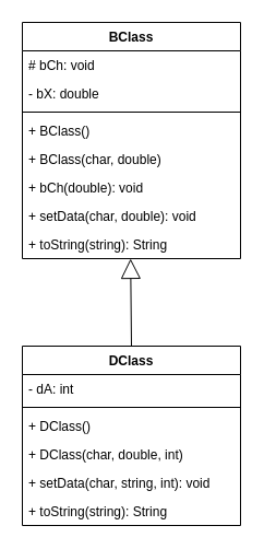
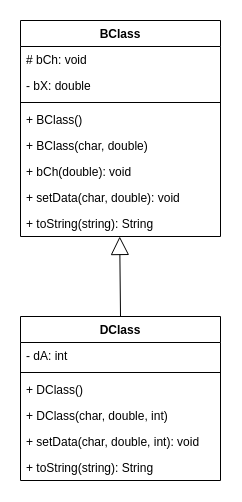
  <mxCell id="0" />
  <mxCell id="1" parent="0" />
  <mxCell id="2" value="BClass" style="swimlane;fontStyle=1;align=center;verticalAlign=top;childLayout=stackLayout;horizontal=1;startSize=26;horizontalStack=0;resizeParent=1;resizeParentMax=0;resizeLast=0;collapsible=1;marginBottom=0;" vertex="1" parent="1"><mxGeometry x="20" y="20" width="200" height="216" as="geometry" /></mxCell>
  <mxCell id="3" value="# bCh: void" style="text;strokeColor=none;fillColor=none;align=left;verticalAlign=top;spacingLeft=4;spacingRight=4;overflow=hidden;rotatable=0;points=[[0,0.5],[1,0.5]];portConstraint=eastwest;" vertex="1" parent="2"><mxGeometry y="26" width="200" height="26" as="geometry" /></mxCell>
  <mxCell id="4" value="- bX: double" style="text;strokeColor=none;fillColor=none;align=left;verticalAlign=top;spacingLeft=4;spacingRight=4;overflow=hidden;rotatable=0;points=[[0,0.5],[1,0.5]];portConstraint=eastwest;" vertex="1" parent="2"><mxGeometry y="52" width="200" height="26" as="geometry" /></mxCell>
  <mxCell id="5" value="" style="line;strokeWidth=1;fillColor=none;align=left;verticalAlign=middle;spacingTop=-1;spacingLeft=3;spacingRight=3;rotatable=0;labelPosition=right;points=[];portConstraint=eastwest;" vertex="1" parent="2"><mxGeometry y="78" width="200" height="8" as="geometry" /></mxCell>
  <mxCell id="6" value="+ BClass()" style="text;strokeColor=none;fillColor=none;align=left;verticalAlign=top;spacingLeft=4;spacingRight=4;overflow=hidden;rotatable=0;points=[[0,0.5],[1,0.5]];portConstraint=eastwest;" vertex="1" parent="2"><mxGeometry y="86" width="200" height="26" as="geometry" /></mxCell>
  <mxCell id="7" value="+ BClass(char, double)" style="text;strokeColor=none;fillColor=none;align=left;verticalAlign=top;spacingLeft=4;spacingRight=4;overflow=hidden;rotatable=0;points=[[0,0.5],[1,0.5]];portConstraint=eastwest;" vertex="1" parent="2"><mxGeometry y="112" width="200" height="26" as="geometry" /></mxCell>
  <mxCell id="8" value="+ bCh(double): void" style="text;strokeColor=none;fillColor=none;align=left;verticalAlign=top;spacingLeft=4;spacingRight=4;overflow=hidden;rotatable=0;points=[[0,0.5],[1,0.5]];portConstraint=eastwest;" vertex="1" parent="2"><mxGeometry y="138" width="200" height="26" as="geometry" /></mxCell>
  <mxCell id="9" value="+ setData(char, double): void" style="text;strokeColor=none;fillColor=none;align=left;verticalAlign=top;spacingLeft=4;spacingRight=4;overflow=hidden;rotatable=0;points=[[0,0.5],[1,0.5]];portConstraint=eastwest;" vertex="1" parent="2"><mxGeometry y="164" width="200" height="26" as="geometry" /></mxCell>
  <mxCell id="10" value="+ toString(string): String" style="text;strokeColor=none;fillColor=none;align=left;verticalAlign=top;spacingLeft=4;spacingRight=4;overflow=hidden;rotatable=0;points=[[0,0.5],[1,0.5]];portConstraint=eastwest;" vertex="1" parent="2"><mxGeometry y="190" width="200" height="26" as="geometry" /></mxCell>
  <mxCell id="11" value="DClass" style="swimlane;fontStyle=1;align=center;verticalAlign=top;childLayout=stackLayout;horizontal=1;startSize=26;horizontalStack=0;resizeParent=1;resizeParentMax=0;resizeLast=0;collapsible=1;marginBottom=0;" vertex="1" parent="1"><mxGeometry x="20" y="316" width="200" height="164" as="geometry" /></mxCell>
  <mxCell id="12" value="- dA: int" style="text;strokeColor=none;fillColor=none;align=left;verticalAlign=top;spacingLeft=4;spacingRight=4;overflow=hidden;rotatable=0;points=[[0,0.5],[1,0.5]];portConstraint=eastwest;" vertex="1" parent="11"><mxGeometry y="26" width="200" height="26" as="geometry" /></mxCell>
  <mxCell id="13" value="" style="line;strokeWidth=1;fillColor=none;align=left;verticalAlign=middle;spacingTop=-1;spacingLeft=3;spacingRight=3;rotatable=0;labelPosition=right;points=[];portConstraint=eastwest;" vertex="1" parent="11"><mxGeometry y="52" width="200" height="8" as="geometry" /></mxCell>
  <mxCell id="14" value="+ DClass()" style="text;strokeColor=none;fillColor=none;align=left;verticalAlign=top;spacingLeft=4;spacingRight=4;overflow=hidden;rotatable=0;points=[[0,0.5],[1,0.5]];portConstraint=eastwest;" vertex="1" parent="11"><mxGeometry y="60" width="200" height="26" as="geometry" /></mxCell>
  <mxCell id="15" value="+ DClass(char, double, int)" style="text;strokeColor=none;fillColor=none;align=left;verticalAlign=top;spacingLeft=4;spacingRight=4;overflow=hidden;rotatable=0;points=[[0,0.5],[1,0.5]];portConstraint=eastwest;" vertex="1" parent="11"><mxGeometry y="86" width="200" height="26" as="geometry" /></mxCell>
- <mxCell id="16" value="+ setData(char, string, int): void" style="text;strokeColor=none;fillColor=none;align=left;verticalAlign=top;spacingLeft=4;spacingRight=4;overflow=hidden;rotatable=0;points=[[0,0.5],[1,0.5]];portConstraint=eastwest;" vertex="1" parent="11"><mxGeometry y="112" width="200" height="26" as="geometry" /></mxCell>
+ <mxCell id="16" value="+ setData(char, double, int): void" style="text;strokeColor=none;fillColor=none;align=left;verticalAlign=top;spacingLeft=4;spacingRight=4;overflow=hidden;rotatable=0;points=[[0,0.5],[1,0.5]];portConstraint=eastwest;" vertex="1" parent="11"><mxGeometry y="112" width="200" height="26" as="geometry" /></mxCell>
  <mxCell id="17" value="+ toString(string): String" style="text;strokeColor=none;fillColor=none;align=left;verticalAlign=top;spacingLeft=4;spacingRight=4;overflow=hidden;rotatable=0;points=[[0,0.5],[1,0.5]];portConstraint=eastwest;" vertex="1" parent="11"><mxGeometry y="138" width="200" height="26" as="geometry" /></mxCell>
  <mxCell id="18" value="" style="endArrow=block;endSize=16;endFill=0;html=1;exitX=0.5;exitY=0;exitDx=0;exitDy=0;entryX=0.496;entryY=1;entryDx=0;entryDy=0;entryPerimeter=0;" edge="1" parent="1" source="11" target="10"><mxGeometry x="-0.273" y="-50" width="160" relative="1" as="geometry"><mxPoint x="-141" y="446" as="sourcePoint" /><mxPoint x="122" y="243" as="targetPoint" /><mxPoint as="offset" /></mxGeometry></mxCell>
